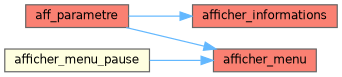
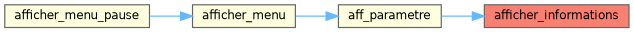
  digraph {
    rankdir=RL
    node [color=grey40 fillcolor=salmon fontname=Helvetica fontsize=10 shape=box style=filled]
    edge [color=steelblue1 dir=back fontname=Helvetica fontsize=10 labelfontname=Helvetica labelfontsize=10 style=solid]
    n1 [color=gray40 fontcolor=black height=0.2 label=afficher_informations width=0.4]
-   n2 [height=0.2 label=aff_parametre width=0.4]
-   n3 [height=0.2 label=afficher_menu width=0.4]
+   n2 [fillcolor=lightyellow height=0.2 label=aff_parametre width=0.4]
+   n3 [fillcolor=lightyellow height=0.2 label=afficher_menu width=0.4]
    n4 [fillcolor=lightyellow height=0.2 label=afficher_menu_pause width=0.4]
    n1 -> n2
-   n3 -> n2
+   n2 -> n3
    n3 -> n4
  }
